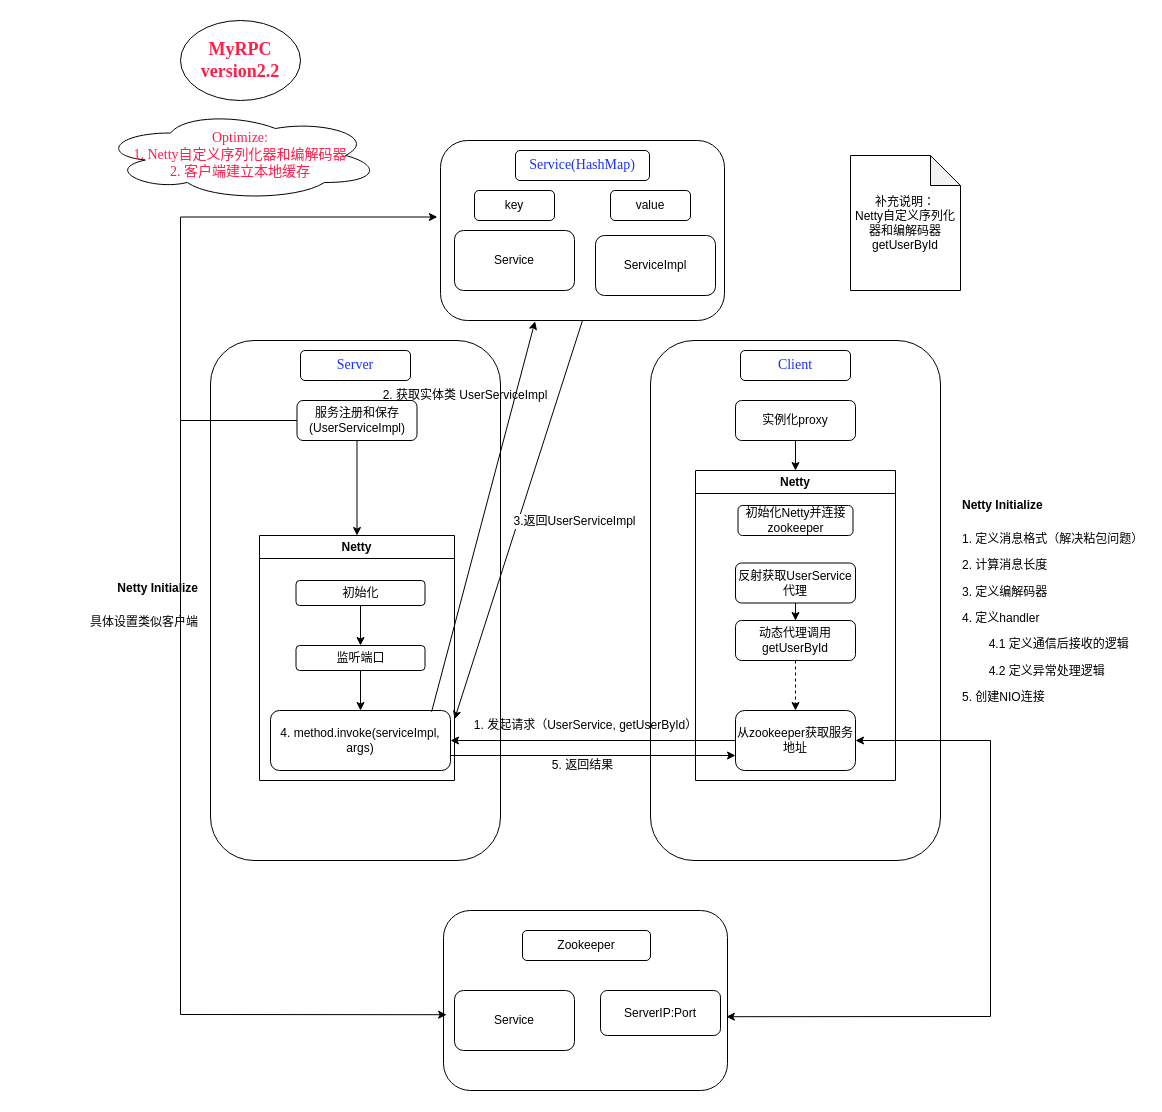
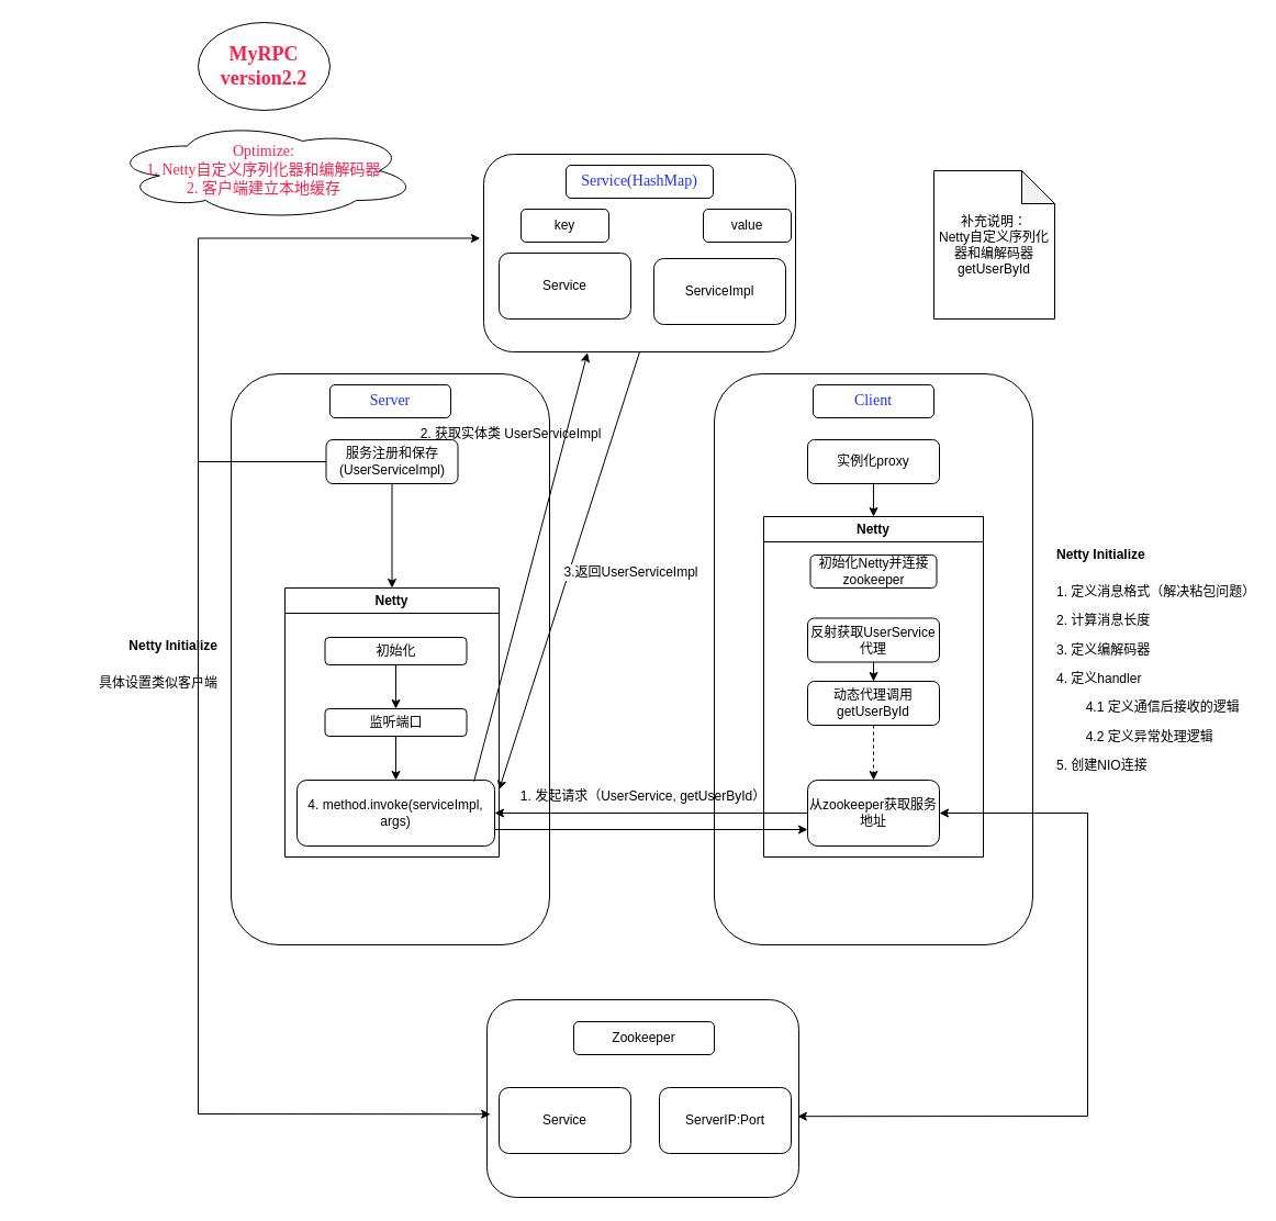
  <mxCell id="0" />
  <mxCell id="1" parent="0" />
  <mxCell id="2" value="&lt;div&gt;&lt;br&gt;&lt;/div&gt;" style="rounded=1;whiteSpace=wrap;html=1;" vertex="1" parent="1"><mxGeometry x="440" y="140" width="284" height="180" as="geometry" /></mxCell>
  <mxCell id="3" value="&lt;font color=&quot;#1930ff&quot; style=&quot;font-size: 14px;&quot; face=&quot;Comic Sans MS&quot;&gt;Service(HashMap)&lt;/font&gt;" style="rounded=1;whiteSpace=wrap;html=1;" vertex="1" parent="1"><mxGeometry x="515" y="150" width="134" height="30" as="geometry" /></mxCell>
  <mxCell id="4" value="Service" style="rounded=1;whiteSpace=wrap;html=1;" vertex="1" parent="1"><mxGeometry x="454" y="230" width="120" height="60" as="geometry" /></mxCell>
  <mxCell id="5" value="ServiceImpl" style="rounded=1;whiteSpace=wrap;html=1;" vertex="1" parent="1"><mxGeometry x="595" y="235" width="120" height="60" as="geometry" /></mxCell>
  <mxCell id="6" value="key" style="rounded=1;whiteSpace=wrap;html=1;" vertex="1" parent="1"><mxGeometry x="474" y="190" width="80" height="30" as="geometry" /></mxCell>
- <mxCell id="7" value="value" style="rounded=1;whiteSpace=wrap;html=1;" vertex="1" parent="1"><mxGeometry x="610" y="190" width="80" height="30" as="geometry" /></mxCell>
+ <mxCell id="7" value="value" style="rounded=1;whiteSpace=wrap;html=1;" vertex="1" parent="1"><mxGeometry x="640" y="190" width="80" height="30" as="geometry" /></mxCell>
  <mxCell id="8" value="" style="rounded=1;whiteSpace=wrap;html=1;" vertex="1" parent="1"><mxGeometry x="210" y="340" width="290" height="520" as="geometry" /></mxCell>
  <mxCell id="9" value="" style="rounded=1;whiteSpace=wrap;html=1;" vertex="1" parent="1"><mxGeometry x="650" y="340" width="290" height="520" as="geometry" /></mxCell>
  <mxCell id="10" value="&lt;font face=&quot;Comic Sans MS&quot; color=&quot;#1930ff&quot; style=&quot;font-size: 14px;&quot;&gt;Server&lt;/font&gt;" style="rounded=1;whiteSpace=wrap;html=1;" vertex="1" parent="1"><mxGeometry x="300" y="350" width="110" height="30" as="geometry" /></mxCell>
  <mxCell id="11" value="&lt;font style=&quot;font-size: 14px;&quot; color=&quot;#1930ff&quot; face=&quot;Comic Sans MS&quot;&gt;Client&lt;/font&gt;" style="rounded=1;whiteSpace=wrap;html=1;" vertex="1" parent="1"><mxGeometry x="740" y="350" width="110" height="30" as="geometry" /></mxCell>
  <mxCell id="12" value="&lt;h2&gt;&lt;font color=&quot;#ff1f4b&quot; style=&quot;font-size: 18px;&quot; face=&quot;Comic Sans MS&quot;&gt;MyRPC&lt;br&gt;version2.2&lt;/font&gt;&lt;/h2&gt;" style="ellipse;whiteSpace=wrap;html=1;" vertex="1" parent="1"><mxGeometry x="180" y="20" width="120" height="80" as="geometry" /></mxCell>
  <mxCell id="13" value="" style="edgeStyle=orthogonalEdgeStyle;rounded=0;orthogonalLoop=1;jettySize=auto;html=1;entryX=-0.011;entryY=0.425;entryDx=0;entryDy=0;entryPerimeter=0;" edge="1" parent="1" source="14" target="2"><mxGeometry relative="1" as="geometry"><mxPoint x="220" y="230" as="targetPoint" /><Array as="points"><mxPoint x="180" y="420" /><mxPoint x="180" y="216" /></Array></mxGeometry></mxCell>
  <mxCell id="14" value="服务注册和保存(UserServiceImpl)" style="rounded=1;whiteSpace=wrap;html=1;" vertex="1" parent="1"><mxGeometry x="296.5" y="400" width="120" height="40" as="geometry" /></mxCell>
  <mxCell id="15" value="实例化proxy" style="rounded=1;whiteSpace=wrap;html=1;" vertex="1" parent="1"><mxGeometry x="735" y="400" width="120" height="40" as="geometry" /></mxCell>
  <mxCell id="16" value="" style="edgeStyle=orthogonalEdgeStyle;rounded=0;orthogonalLoop=1;jettySize=auto;html=1;" edge="1" parent="1" source="17" target="20"><mxGeometry relative="1" as="geometry" /></mxCell>
  <mxCell id="17" value="反射获取UserService代理" style="rounded=1;whiteSpace=wrap;html=1;" vertex="1" parent="1"><mxGeometry x="735" y="562.5" width="120" height="40" as="geometry" /></mxCell>
  <mxCell id="18" value="补充说明：&lt;div&gt;Netty自定义序列化器和编解码器&lt;/div&gt;&lt;div&gt;getUserById&lt;/div&gt;" style="shape=note;whiteSpace=wrap;html=1;backgroundOutline=1;darkOpacity=0.05;" vertex="1" parent="1"><mxGeometry x="850" y="155" width="110" height="135" as="geometry" /></mxCell>
  <mxCell id="19" value="" style="edgeStyle=orthogonalEdgeStyle;rounded=0;orthogonalLoop=1;jettySize=auto;html=1;dashed=1;" edge="1" parent="1" source="20" target="35"><mxGeometry relative="1" as="geometry" /></mxCell>
  <mxCell id="20" value="动态代理调用getUserById" style="rounded=1;whiteSpace=wrap;html=1;" vertex="1" parent="1"><mxGeometry x="735" y="620" width="120" height="40" as="geometry" /></mxCell>
  <mxCell id="21" value="1. 发起请求（UserService, getUserById）" style="text;html=1;align=center;verticalAlign=middle;resizable=0;points=[];autosize=1;strokeColor=none;fillColor=none;" vertex="1" parent="1"><mxGeometry x="460" y="710" width="250" height="30" as="geometry" /></mxCell>
  <mxCell id="22" value="Netty" style="swimlane;whiteSpace=wrap;html=1;" vertex="1" parent="1"><mxGeometry x="259" y="535" width="195" height="245" as="geometry" /></mxCell>
  <mxCell id="23" value="" style="edgeStyle=orthogonalEdgeStyle;rounded=0;orthogonalLoop=1;jettySize=auto;html=1;" edge="1" parent="22" source="24" target="26"><mxGeometry relative="1" as="geometry" /></mxCell>
  <mxCell id="24" value="监听端口" style="rounded=1;whiteSpace=wrap;html=1;" vertex="1" parent="22"><mxGeometry x="36.5" y="110" width="129" height="25" as="geometry" /></mxCell>
  <mxCell id="25" value="初始化" style="rounded=1;whiteSpace=wrap;html=1;" vertex="1" parent="22"><mxGeometry x="36.5" y="45" width="129" height="25" as="geometry" /></mxCell>
  <mxCell id="26" value="4. method.invoke(serviceImpl, args)" style="rounded=1;whiteSpace=wrap;html=1;" vertex="1" parent="22"><mxGeometry x="11" y="175" width="180" height="60" as="geometry" /></mxCell>
  <mxCell id="27" value="" style="endArrow=classic;html=1;rounded=0;exitX=0.5;exitY=1;exitDx=0;exitDy=0;entryX=0.5;entryY=0;entryDx=0;entryDy=0;" edge="1" parent="22" source="25" target="24"><mxGeometry width="50" height="50" relative="1" as="geometry"><mxPoint x="361" y="45" as="sourcePoint" /><mxPoint x="411" y="-5" as="targetPoint" /></mxGeometry></mxCell>
  <mxCell id="28" value="" style="endArrow=classic;html=1;rounded=0;exitX=0.5;exitY=1;exitDx=0;exitDy=0;entryX=1;entryY=0.75;entryDx=0;entryDy=0;" edge="1" parent="1" source="2" target="22"><mxGeometry width="50" height="50" relative="1" as="geometry"><mxPoint x="630" y="550" as="sourcePoint" /><mxPoint x="680" y="500" as="targetPoint" /></mxGeometry></mxCell>
  <mxCell id="29" value="&lt;font style=&quot;font-size: 12px;&quot;&gt;3.返回UserServiceImpl&lt;/font&gt;" style="edgeLabel;html=1;align=center;verticalAlign=middle;resizable=0;points=[];" vertex="1" connectable="0" parent="28"><mxGeometry x="-0.011" y="3" relative="1" as="geometry"><mxPoint x="52" y="2" as="offset" /></mxGeometry></mxCell>
- <mxCell id="30" value="5. 返回结果" style="text;html=1;align=center;verticalAlign=middle;resizable=0;points=[];autosize=1;strokeColor=none;fillColor=none;" vertex="1" parent="1"><mxGeometry x="542" y="750" width="80" height="30" as="geometry" /></mxCell>
  <mxCell id="31" value="&lt;font style=&quot;font-size: 14px; color: rgb(255, 31, 75);&quot; face=&quot;Comic Sans MS&quot;&gt;Optimize:&lt;/font&gt;&lt;div&gt;&lt;font style=&quot;font-size: 14px; color: rgb(255, 31, 75);&quot; face=&quot;Comic Sans MS&quot;&gt;1. Netty自定义序列化器和编解码器&lt;/font&gt;&lt;/div&gt;&lt;div&gt;&lt;font style=&quot;font-size: 14px; color: rgb(255, 31, 75);&quot; face=&quot;Comic Sans MS&quot;&gt;2. 客户端建立本地缓存&lt;/font&gt;&lt;/div&gt;" style="ellipse;shape=cloud;whiteSpace=wrap;html=1;" vertex="1" parent="1"><mxGeometry x="100" y="110" width="280" height="90" as="geometry" /></mxCell>
  <mxCell id="32" value="&lt;h1 style=&quot;margin-top: 0px;&quot;&gt;&lt;font style=&quot;font-size: 12px;&quot;&gt;Netty Initialize&lt;/font&gt;&lt;/h1&gt;&lt;p&gt;&lt;span style=&quot;background-color: transparent; color: light-dark(rgb(0, 0, 0), rgb(255, 255, 255));&quot;&gt;1. 定义消息格式（解决粘包问题）&lt;/span&gt;&lt;/p&gt;&lt;p&gt;&lt;font&gt;2. 计算消息长度&lt;/font&gt;&lt;/p&gt;&lt;p&gt;&lt;font&gt;3. 定义编解码器&lt;/font&gt;&lt;/p&gt;&lt;p&gt;&lt;font&gt;4. 定义handler&lt;/font&gt;&lt;/p&gt;&lt;p&gt;&lt;font&gt;&lt;span style=&quot;white-space: pre;&quot;&gt;&#09;&lt;/span&gt;4.1 定义通信后接收的逻辑&lt;br&gt;&lt;/font&gt;&lt;/p&gt;&lt;p&gt;&lt;font style=&quot;&quot;&gt;&lt;font&gt;&lt;span style=&quot;white-space: pre;&quot;&gt;&#09;&lt;/span&gt;4.2 定义异常处理逻辑&lt;/font&gt;&lt;br&gt;&lt;/font&gt;&lt;/p&gt;&lt;p&gt;&lt;font style=&quot;&quot;&gt;&lt;font&gt;5. 创建NIO连接&lt;/font&gt;&lt;/font&gt;&lt;/p&gt;" style="text;html=1;whiteSpace=wrap;overflow=hidden;rounded=0;" vertex="1" parent="1"><mxGeometry x="960" y="480" width="180" height="320" as="geometry" /></mxCell>
  <mxCell id="33" value="Netty" style="swimlane;whiteSpace=wrap;html=1;" vertex="1" parent="1"><mxGeometry x="695" y="470" width="200" height="310" as="geometry" /></mxCell>
  <mxCell id="34" value="初始化Netty并连接zookeeper" style="rounded=1;whiteSpace=wrap;html=1;" vertex="1" parent="33"><mxGeometry x="42.5" y="35" width="115" height="30" as="geometry" /></mxCell>
  <mxCell id="35" value="从zookeeper获取服务地址" style="rounded=1;whiteSpace=wrap;html=1;" vertex="1" parent="33"><mxGeometry x="40" y="240" width="120" height="60" as="geometry" /></mxCell>
  <mxCell id="36" value="" style="endArrow=classic;html=1;rounded=0;exitX=0.5;exitY=1;exitDx=0;exitDy=0;entryX=0.5;entryY=0;entryDx=0;entryDy=0;" edge="1" parent="1" source="15" target="33"><mxGeometry width="50" height="50" relative="1" as="geometry"><mxPoint x="590" y="670" as="sourcePoint" /><mxPoint x="640" y="620" as="targetPoint" /></mxGeometry></mxCell>
  <mxCell id="37" value="&lt;h1 style=&quot;margin-top: 0px;&quot;&gt;&lt;font style=&quot;font-size: 12px;&quot;&gt;Netty Initialize&lt;/font&gt;&lt;/h1&gt;&lt;p&gt;具体设置类似客户端&lt;/p&gt;" style="text;html=1;whiteSpace=wrap;overflow=hidden;rounded=0;align=right;" vertex="1" parent="1"><mxGeometry x="20" y="562.5" width="180" height="95" as="geometry" /></mxCell>
  <mxCell id="38" value="" style="endArrow=classic;html=1;rounded=0;exitX=0.5;exitY=1;exitDx=0;exitDy=0;entryX=0.5;entryY=0;entryDx=0;entryDy=0;" edge="1" parent="1" source="14" target="22"><mxGeometry width="50" height="50" relative="1" as="geometry"><mxPoint x="620" y="580" as="sourcePoint" /><mxPoint x="670" y="530" as="targetPoint" /></mxGeometry></mxCell>
  <mxCell id="39" value="" style="endArrow=classic;html=1;rounded=0;exitX=0;exitY=0.5;exitDx=0;exitDy=0;entryX=1;entryY=0.5;entryDx=0;entryDy=0;" edge="1" parent="1" source="35" target="26"><mxGeometry width="50" height="50" relative="1" as="geometry"><mxPoint x="620" y="580" as="sourcePoint" /><mxPoint x="670" y="530" as="targetPoint" /></mxGeometry></mxCell>
  <mxCell id="40" value="" style="endArrow=classic;html=1;rounded=0;exitX=0.895;exitY=0.022;exitDx=0;exitDy=0;exitPerimeter=0;entryX=0.333;entryY=1.004;entryDx=0;entryDy=0;entryPerimeter=0;" edge="1" parent="1" source="26" target="2"><mxGeometry width="50" height="50" relative="1" as="geometry"><mxPoint x="620" y="460" as="sourcePoint" /><mxPoint x="670" y="410" as="targetPoint" /></mxGeometry></mxCell>
  <mxCell id="41" value="" style="endArrow=classic;html=1;rounded=0;exitX=1;exitY=0.75;exitDx=0;exitDy=0;entryX=0;entryY=0.75;entryDx=0;entryDy=0;" edge="1" parent="1" source="26" target="35"><mxGeometry width="50" height="50" relative="1" as="geometry"><mxPoint x="620" y="580" as="sourcePoint" /><mxPoint x="670" y="530" as="targetPoint" /></mxGeometry></mxCell>
  <mxCell id="42" value="2. 获取实体类 UserServiceImpl" style="text;html=1;align=center;verticalAlign=middle;whiteSpace=wrap;rounded=0;" vertex="1" parent="1"><mxGeometry x="320" y="380" width="290" height="30" as="geometry" /></mxCell>
  <mxCell id="43" value="&lt;div&gt;&lt;br&gt;&lt;/div&gt;" style="rounded=1;whiteSpace=wrap;html=1;" vertex="1" parent="1"><mxGeometry x="443" y="910" width="284" height="180" as="geometry" /></mxCell>
  <mxCell id="44" value="Zookeeper" style="rounded=1;whiteSpace=wrap;html=1;" vertex="1" parent="1"><mxGeometry x="522" y="930" width="128" height="30" as="geometry" /></mxCell>
  <mxCell id="45" value="Service" style="rounded=1;whiteSpace=wrap;html=1;" vertex="1" parent="1"><mxGeometry x="454" y="990" width="120" height="60" as="geometry" /></mxCell>
- <mxCell id="46" value="ServerIP:Port" style="rounded=1;whiteSpace=wrap;html=1;" vertex="1" parent="1"><mxGeometry x="600" y="990" width="120" height="45" as="geometry" /></mxCell>
+ <mxCell id="46" value="ServerIP:Port" style="rounded=1;whiteSpace=wrap;html=1;" vertex="1" parent="1"><mxGeometry x="600" y="990" width="120" height="60" as="geometry" /></mxCell>
  <mxCell id="47" value="" style="endArrow=classic;html=1;rounded=0;entryX=0.011;entryY=0.579;entryDx=0;entryDy=0;entryPerimeter=0;" edge="1" parent="1" target="43"><mxGeometry width="50" height="50" relative="1" as="geometry"><mxPoint x="180" y="420" as="sourcePoint" /><mxPoint x="690" y="540" as="targetPoint" /><Array as="points"><mxPoint x="180" y="1014" /></Array></mxGeometry></mxCell>
  <mxCell id="48" value="" style="endArrow=classic;startArrow=classic;html=1;rounded=0;entryX=1;entryY=0.5;entryDx=0;entryDy=0;exitX=0.996;exitY=0.59;exitDx=0;exitDy=0;exitPerimeter=0;" edge="1" parent="1" source="43" target="35"><mxGeometry width="50" height="50" relative="1" as="geometry"><mxPoint x="610" y="900" as="sourcePoint" /><mxPoint x="660" y="850" as="targetPoint" /><Array as="points"><mxPoint x="990" y="1016" /><mxPoint x="990" y="740" /></Array></mxGeometry></mxCell>
